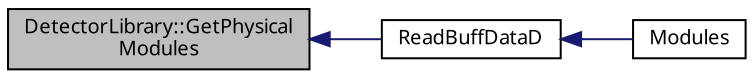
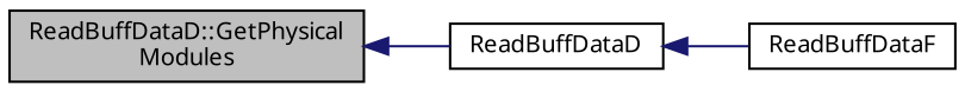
  digraph {
    fontname="Noto Sans"
    rankdir=LR
    node [color=black fillcolor=white fontname="Noto Sans" fontsize=10 shape=record style=filled]
    edge [color=midnightblue dir=back fontname="Noto Sans" fontsize=10 labelfontname=Helvetica labelfontsize=10 style=solid]
-   n1 [fillcolor=grey75 fontcolor=black height=0.2 label="DetectorLibrary::GetPhysical\lModules" width=0.4]
+   n1 [fillcolor=grey75 fontcolor=black height=0.2 label="ReadBuffDataD::GetPhysical\lModules" width=0.4]
    n2 [height=0.2 label=ReadBuffDataD width=0.4]
-   n3 [height=0.2 label=Modules width=0.4]
+   n3 [height=0.2 label=ReadBuffDataF width=0.4]
    n1 -> n2
    n2 -> n3
  }
